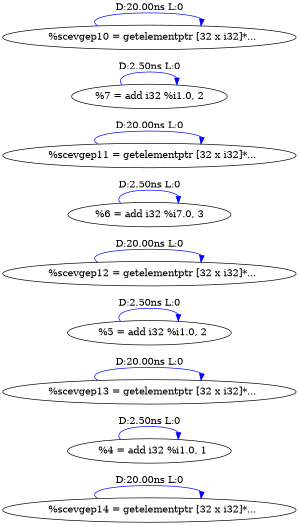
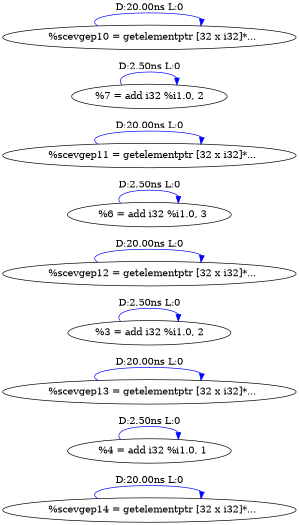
  digraph {
    rankdir=LR
    edge [color=blue]
    n1 [label="  %scevgep14 = getelementptr [32 x i32]*..."]
    n2 [label="  %4 = add i32 %i1.0, 1"]
    n3 [label="  %scevgep13 = getelementptr [32 x i32]*..."]
-   n4 [label="  %5 = add i32 %i1.0, 2"]
+   n4 [label="%3 = add i32 %i1.0, 2"]
    n5 [label="  %scevgep12 = getelementptr [32 x i32]*..."]
-   n6 [label="%6 = add i32 %i7.0, 3"]
+   n6 [label="  %6 = add i32 %i1.0, 3"]
    n7 [label="  %scevgep11 = getelementptr [32 x i32]*..."]
    n8 [label="%7 = add i32 %i1.0, 2"]
    n9 [label="  %scevgep10 = getelementptr [32 x i32]*..."]
    n1 -> n1 [label="D:20.00ns L:0"]
    n2 -> n2 [label="D:2.50ns L:0"]
    n3 -> n3 [label="D:20.00ns L:0"]
    n4 -> n4 [label="D:2.50ns L:0"]
    n5 -> n5 [label="D:20.00ns L:0"]
    n6 -> n6 [label="D:2.50ns L:0"]
    n7 -> n7 [label="D:20.00ns L:0"]
    n8 -> n8 [label="D:2.50ns L:0"]
    n9 -> n9 [label="D:20.00ns L:0"]
  }
